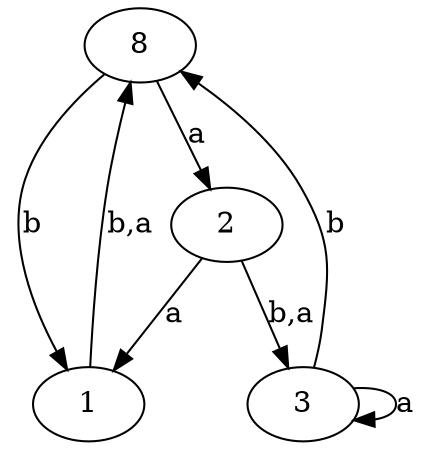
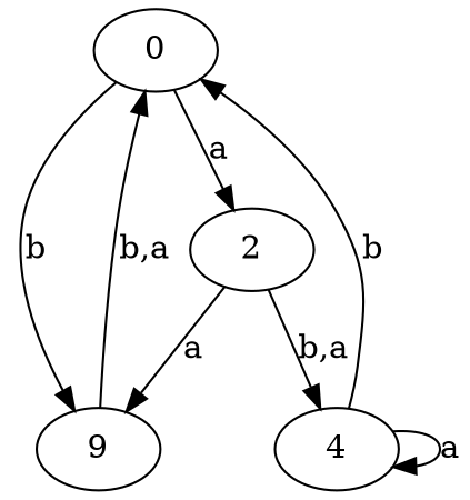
  digraph {
    d2tdocpreamble="\usetikzlibrary{automata}"
    d2tfigpreamble="\tikzstyle{every state}= [ draw=blue!50,very thick,fill=blue!20]  \tikzstyle{auto}= [fill=white]"
    ranksep=0.5
    node [style=state]
    edge [lblstyle=auto topath="bend right"]
-   n1 [label=8 style="state, accepting"]
-   n2 [label=1]
+   n1 [label=0 style="state, accepting"]
+   n2 [label=9]
    n3 [label=2 style="state, initial"]
-   n4 [label=3]
+   n4 [label=4]
    n1 -> n2 [label=b]
    n1 -> n3 [label=a]
    n2 -> n1 [label="b,a"]
    n3 -> n2 [label=a]
    n3 -> n4 [label="b,a"]
    n4 -> n1 [label=b]
    n4 -> n4 [label=a topath="loop above"]
  }
